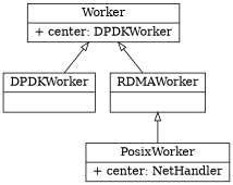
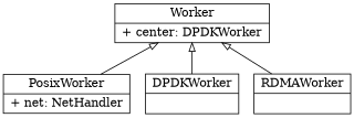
  digraph {
    node [shape=record]
    edge [arrowtail=empty dir=back]
    n1 [label="{Worker|+ center: DPDKWorker\l}"]
-   n2 [label="{PosixWorker|+ center: NetHandler\l}"]
+   n2 [label="{PosixWorker|+ net: NetHandler\l}"]
    n3 [label="{DPDKWorker|\l}"]
    n4 [label="{RDMAWorker|\l}"]
-   n4 -> n2
+   n1 -> n2
    n1 -> n3
    n1 -> n4
  }
